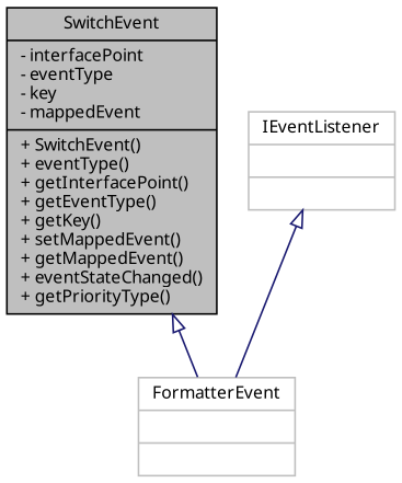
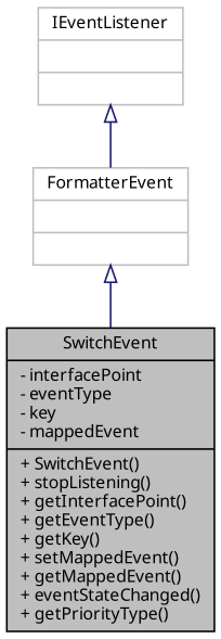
  digraph {
    node [color=grey75 fillcolor=white fontname="FreeSans.ttf" fontsize=10 shape=record style=filled]
    edge [arrowtail=empty color=midnightblue dir=back fontname="FreeSans.ttf" fontsize=10 labelfontname="FreeSans.ttf" labelfontsize=10 style=solid]
-   n1 [color=black fillcolor=grey75 fontcolor=black height=0.2 label="{SwitchEvent\n|- interfacePoint\l- eventType\l- key\l- mappedEvent\l|+ SwitchEvent()\l+ eventType()\l+ getInterfacePoint()\l+ getEventType()\l+ getKey()\l+ setMappedEvent()\l+ getMappedEvent()\l+ eventStateChanged()\l+ getPriorityType()\l}" width=0.4]
+   n1 [color=black fillcolor=grey75 fontcolor=black height=0.2 label="{SwitchEvent\n|- interfacePoint\l- eventType\l- key\l- mappedEvent\l|+ SwitchEvent()\l+ stopListening()\l+ getInterfacePoint()\l+ getEventType()\l+ getKey()\l+ setMappedEvent()\l+ getMappedEvent()\l+ eventStateChanged()\l+ getPriorityType()\l}" width=0.4]
    n2 [height=0.2 label="{FormatterEvent\n||}" width=0.4]
    n3 [height=0.2 label="{IEventListener\n||}" width=0.4]
-   n1 -> n2
+   n2 -> n1
    n3 -> n2
  }
